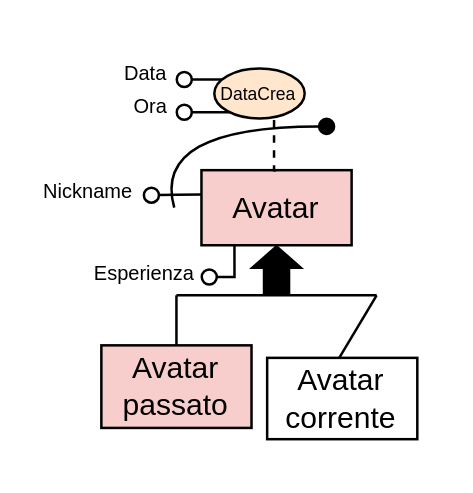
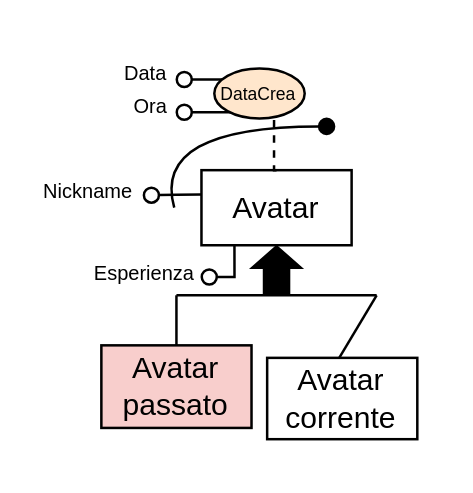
  <mxCell id="0" />
  <mxCell id="1" parent="0" />
- <mxCell id="2" value="Avatar" style="whiteSpace=wrap;html=1;align=center;fillColor=#f8cecc;" parent="1" vertex="1"><mxGeometry x="80" y="67.5" width="60" height="30" as="geometry" /></mxCell>
+ <mxCell id="2" value="Avatar" style="whiteSpace=wrap;html=1;align=center;" parent="1" vertex="1"><mxGeometry x="80" y="67.5" width="60" height="30" as="geometry" /></mxCell>
  <mxCell id="3" value="&lt;font style=&quot;font-size: 8px;&quot;&gt;Esperienza&lt;/font&gt;" style="text;html=1;align=center;verticalAlign=middle;whiteSpace=wrap;rounded=1;strokeColor=none;" parent="1" vertex="1"><mxGeometry x="33.12" y="96.5" width="49" height="23" as="geometry" /></mxCell>
  <mxCell id="4" value="" style="shape=flexArrow;endArrow=classic;html=1;rounded=0;fillColor=#000000;endWidth=8.381;endSize=2.514;" parent="1" edge="1"><mxGeometry width="50" height="50" relative="1" as="geometry"><mxPoint x="110" y="117.5" as="sourcePoint" /><mxPoint x="110" y="97.5" as="targetPoint" /></mxGeometry></mxCell>
  <mxCell id="5" value="Avatar&lt;div&gt;corrente&lt;/div&gt;" style="whiteSpace=wrap;html=1;align=center;" parent="1" vertex="1"><mxGeometry x="106.25" y="142.5" width="60" height="32.5" as="geometry" /></mxCell>
  <mxCell id="6" value="Avatar&lt;div&gt;passato&lt;/div&gt;" style="whiteSpace=wrap;html=1;align=center;fillColor=#f8cecc;" parent="1" vertex="1"><mxGeometry x="40" y="137.5" width="60" height="33" as="geometry" /></mxCell>
  <mxCell id="7" value="" style="endArrow=none;html=1;rounded=0;" parent="1" edge="1"><mxGeometry width="50" height="50" relative="1" as="geometry"><mxPoint x="70" y="117.5" as="sourcePoint" /><mxPoint x="150" y="117.5" as="targetPoint" /></mxGeometry></mxCell>
  <mxCell id="8" style="edgeStyle=orthogonalEdgeStyle;rounded=0;orthogonalLoop=1;jettySize=auto;html=1;exitX=0;exitY=0.25;exitDx=0;exitDy=0;endArrow=oval;endFill=0;" parent="1" edge="1"><mxGeometry relative="1" as="geometry"><mxPoint x="60" y="77.5" as="targetPoint" /><mxPoint x="80" y="77.27" as="sourcePoint" /><Array as="points"><mxPoint x="70" y="77.5" /></Array></mxGeometry></mxCell>
  <mxCell id="9" value="&lt;font style=&quot;font-size: 8px;&quot;&gt;Nickname&lt;/font&gt;" style="text;html=1;align=center;verticalAlign=middle;whiteSpace=wrap;rounded=1;strokeColor=none;" parent="1" vertex="1"><mxGeometry x="20" y="63.5" width="30" height="23.5" as="geometry" /></mxCell>
  <mxCell id="10" value="" style="endArrow=none;html=1;rounded=0;" parent="1" edge="1"><mxGeometry width="50" height="50" relative="1" as="geometry"><mxPoint x="70" y="137.5" as="sourcePoint" /><mxPoint x="70" y="117.5" as="targetPoint" /></mxGeometry></mxCell>
  <mxCell id="11" value="" style="endArrow=none;html=1;rounded=0;exitX=0.478;exitY=0.006;exitDx=0;exitDy=0;exitPerimeter=0;" parent="1" source="5" edge="1"><mxGeometry width="50" height="50" relative="1" as="geometry"><mxPoint x="100" y="167.5" as="sourcePoint" /><mxPoint x="150" y="117.5" as="targetPoint" /></mxGeometry></mxCell>
  <mxCell id="12" style="edgeStyle=orthogonalEdgeStyle;rounded=0;orthogonalLoop=1;jettySize=auto;html=1;exitX=0.053;exitY=1.011;exitDx=0;exitDy=0;endArrow=oval;endFill=0;exitPerimeter=0;" parent="1" edge="1"><mxGeometry relative="1" as="geometry"><mxPoint x="83.12" y="110.17" as="targetPoint" /><mxPoint x="93.18" y="97.5" as="sourcePoint" /><Array as="points"><mxPoint x="93.12" y="110.17" /></Array></mxGeometry></mxCell>
  <mxCell id="13" value="" style="curved=1;endArrow=oval;html=1;rounded=0;endFill=1;" parent="1" edge="1"><mxGeometry width="50" height="50" relative="1" as="geometry"><mxPoint x="69.12" y="82.5" as="sourcePoint" /><mxPoint x="130" y="50" as="targetPoint" /><Array as="points"><mxPoint x="60" y="50" /></Array></mxGeometry></mxCell>
  <mxCell id="14" value="&lt;font style=&quot;font-size: 8px;&quot;&gt;Ora&lt;/font&gt;" style="text;html=1;align=center;verticalAlign=middle;whiteSpace=wrap;rounded=1;strokeColor=none;glass=0;" parent="1" vertex="1"><mxGeometry x="35.13" y="33.99" width="50" height="15" as="geometry" /></mxCell>
  <mxCell id="15" value="&lt;font style=&quot;font-size: 8px;&quot;&gt;Data&lt;/font&gt;" style="text;html=1;align=center;verticalAlign=middle;whiteSpace=wrap;rounded=1;strokeColor=none;glass=0;" parent="1" vertex="1"><mxGeometry x="33.13" y="20" width="50" height="15" as="geometry" /></mxCell>
  <mxCell id="16" style="edgeStyle=orthogonalEdgeStyle;rounded=0;orthogonalLoop=1;jettySize=auto;html=1;exitX=0;exitY=0;exitDx=0;exitDy=0;endArrow=oval;endFill=0;" parent="1" edge="1"><mxGeometry relative="1" as="geometry"><mxPoint x="73.13" y="31.25" as="targetPoint" /><mxPoint x="92.51" y="31.25" as="sourcePoint" /><Array as="points" /></mxGeometry></mxCell>
  <mxCell id="17" style="edgeStyle=orthogonalEdgeStyle;rounded=0;orthogonalLoop=1;jettySize=auto;html=1;endArrow=oval;endFill=0;" parent="1" edge="1"><mxGeometry relative="1" as="geometry"><mxPoint x="73.13" y="44.37" as="targetPoint" /><mxPoint x="93.13" y="44.37" as="sourcePoint" /><Array as="points" /></mxGeometry></mxCell>
  <mxCell id="18" value="&lt;p style=&quot;line-height: 110%;&quot;&gt;&lt;font style=&quot;font-size: 7px;&quot;&gt;DataCrea&lt;/font&gt;&lt;/p&gt;" style="ellipse;whiteSpace=wrap;html=1;fillColor=#ffe6cc;" parent="1" vertex="1"><mxGeometry x="85.13" y="26.87" width="36.12" height="20" as="geometry" /></mxCell>
  <mxCell id="19" style="edgeStyle=orthogonalEdgeStyle;rounded=0;orthogonalLoop=1;jettySize=auto;html=1;exitX=0.5;exitY=0;exitDx=0;exitDy=0;entryX=0.661;entryY=0.912;entryDx=0;entryDy=0;entryPerimeter=0;endArrow=none;endFill=0;dashed=1;" parent="1" source="2" target="18" edge="1"><mxGeometry relative="1" as="geometry" /></mxCell>
